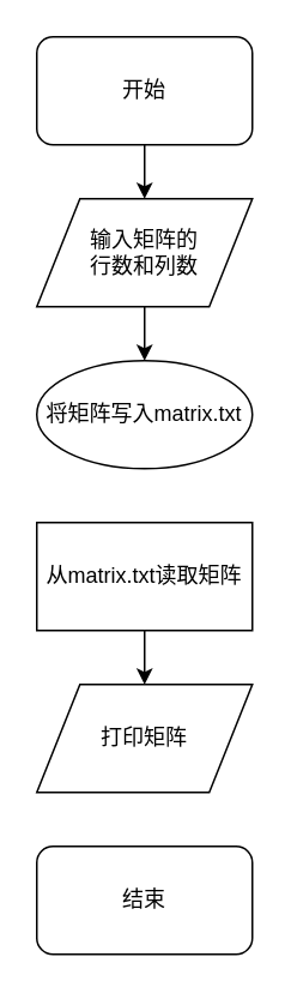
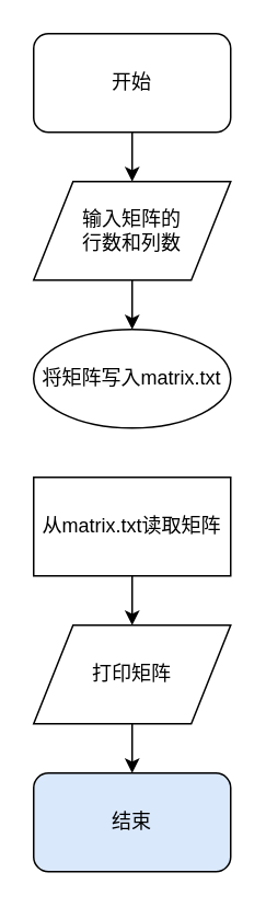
  <mxCell id="0" />
  <mxCell id="1" parent="0" />
  <mxCell id="2" style="edgeStyle=orthogonalEdgeStyle;rounded=0;orthogonalLoop=1;jettySize=auto;html=1;exitX=0.5;exitY=1;exitDx=0;exitDy=0;entryX=0.5;entryY=0;entryDx=0;entryDy=0;" edge="1" parent="1" source="3" target="5"><mxGeometry relative="1" as="geometry" /></mxCell>
  <mxCell id="3" value="开始" style="rounded=1;whiteSpace=wrap;html=1;" vertex="1" parent="1"><mxGeometry x="20" y="20" width="120" height="60" as="geometry" /></mxCell>
  <mxCell id="4" style="edgeStyle=orthogonalEdgeStyle;rounded=0;orthogonalLoop=1;jettySize=auto;html=1;exitX=0.5;exitY=1;exitDx=0;exitDy=0;entryX=0.5;entryY=0;entryDx=0;entryDy=0;" edge="1" parent="1" source="5" target="6"><mxGeometry relative="1" as="geometry" /></mxCell>
  <mxCell id="5" value="输入矩阵的&lt;br&gt;行数和列数" style="shape=parallelogram;perimeter=parallelogramPerimeter;whiteSpace=wrap;html=1;" vertex="1" parent="1"><mxGeometry x="20" y="110" width="120" height="60" as="geometry" /></mxCell>
  <mxCell id="6" value="将矩阵写入matrix.txt" style="ellipse;whiteSpace=wrap;html=1;" vertex="1" parent="1"><mxGeometry x="20" y="200" width="120" height="60" as="geometry" /></mxCell>
  <mxCell id="7" style="edgeStyle=orthogonalEdgeStyle;rounded=0;orthogonalLoop=1;jettySize=auto;html=1;exitX=0.5;exitY=1;exitDx=0;exitDy=0;entryX=0.5;entryY=0;entryDx=0;entryDy=0;" edge="1" parent="1" source="8" target="10"><mxGeometry relative="1" as="geometry" /></mxCell>
  <mxCell id="8" value="从matrix.txt读取矩阵" style="rounded=0;whiteSpace=wrap;html=1;" vertex="1" parent="1"><mxGeometry x="20" y="290" width="120" height="60" as="geometry" /></mxCell>
+ <mxCell id="9" style="edgeStyle=orthogonalEdgeStyle;rounded=0;orthogonalLoop=1;jettySize=auto;html=1;exitX=0.5;exitY=1;exitDx=0;exitDy=0;entryX=0.5;entryY=0;entryDx=0;entryDy=0;" edge="1" parent="1" source="10" target="11"><mxGeometry relative="1" as="geometry" /></mxCell>
  <mxCell id="10" value="打印矩阵" style="shape=parallelogram;perimeter=parallelogramPerimeter;whiteSpace=wrap;html=1;" vertex="1" parent="1"><mxGeometry x="20" y="380" width="120" height="60" as="geometry" /></mxCell>
- <mxCell id="11" value="结束" style="rounded=1;whiteSpace=wrap;html=1;" vertex="1" parent="1"><mxGeometry x="20" y="470" width="120" height="60" as="geometry" /></mxCell>
+ <mxCell id="11" value="结束" style="rounded=1;whiteSpace=wrap;html=1;fillColor=#dae8fc;" vertex="1" parent="1"><mxGeometry x="20" y="470" width="120" height="60" as="geometry" /></mxCell>
